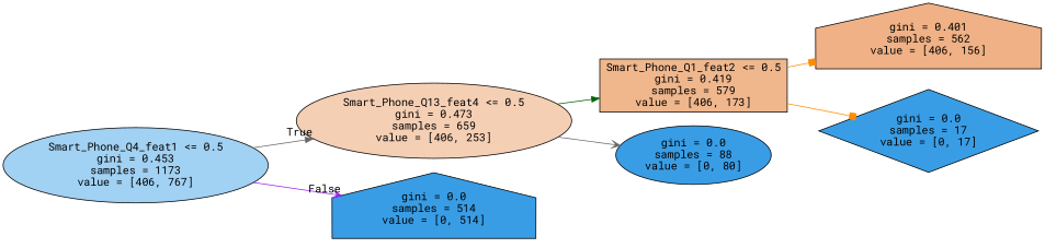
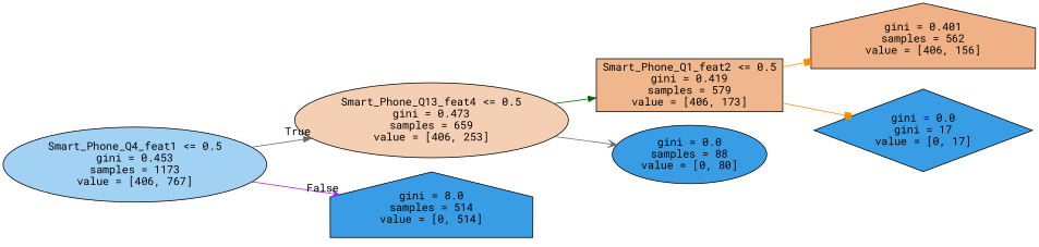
  digraph {
    fontname="Roboto Mono"
    rankdir=LR
    node [color=black fillcolor="#399de5ff" fontname="Roboto Mono" shape=ellipse style=filled]
    edge [arrowhead=normal color=gray40 fontname="Roboto Mono"]
    n1 [fillcolor="#399de578" label="Smart_Phone_Q4_feat1 <= 0.5\ngini = 0.453\nsamples = 1173\nvalue = [406, 767]"]
    n2 [fillcolor="#e5813960" label="Smart_Phone_Q13_feat4 <= 0.5\ngini = 0.473\nsamples = 659\nvalue = [406, 253]"]
-   n3 [label="gini = 0.0\nsamples = 514\nvalue = [0, 514]" shape=house]
+   n3 [label="gini = 8.0\nsamples = 514\nvalue = [0, 514]" shape=house]
    n4 [fillcolor="#e5813992" label="Smart_Phone_Q1_feat2 <= 0.5\ngini = 0.419\nsamples = 579\nvalue = [406, 173]" shape=box]
    n5 [label="gini = 0.0\nsamples = 88\nvalue = [0, 80]"]
    n6 [fillcolor="#e581399d" label="gini = 0.401\nsamples = 562\nvalue = [406, 156]" shape=house]
-   n7 [label="gini = 0.0\nsamples = 17\nvalue = [0, 17]" shape=diamond]
+   n7 [label="gini = 0.0\ngini = 17\nvalue = [0, 17]" shape=diamond]
    n1 -> n2 [headlabel=True labelangle=45 labeldistance=2.5]
    n1 -> n3 [arrowhead=vee color=purple headlabel=False labelangle=-45 labeldistance=2.5]
    n2 -> n4 [color=darkgreen]
    n2 -> n5 [arrowhead=vee]
    n4 -> n6 [arrowhead=box color=darkorange]
    n4 -> n7 [arrowhead=box color=darkorange]
  }
